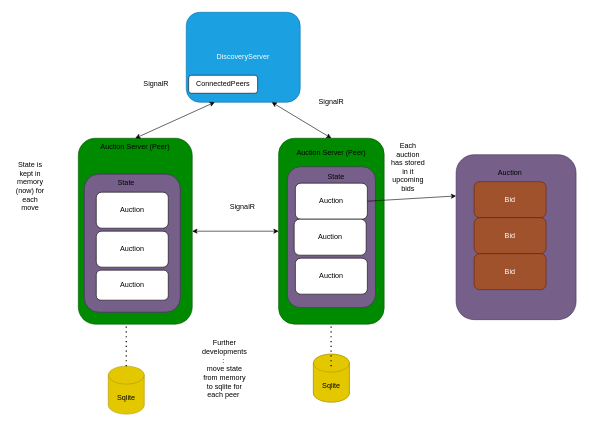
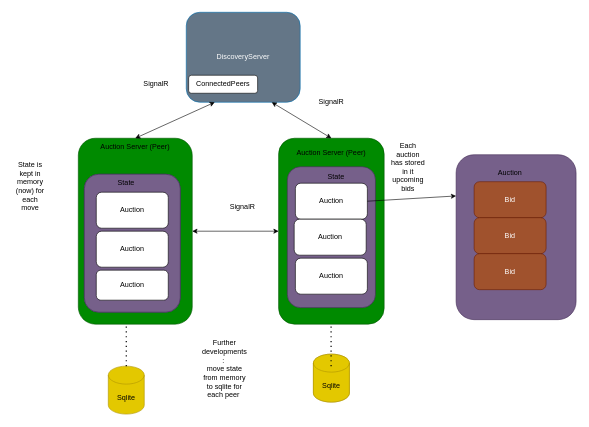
  <mxCell id="0" />
  <mxCell id="1" parent="0" />
  <mxCell id="2" value="" style="rounded=1;whiteSpace=wrap;html=1;fillColor=#76608a;fontColor=#ffffff;strokeColor=#432D57;" vertex="1" parent="1"><mxGeometry x="760" y="257.5" width="200" height="275" as="geometry" /></mxCell>
  <mxCell id="3" value="AuctionServer" style="rounded=1;whiteSpace=wrap;html=1;fillColor=#008a00;fontColor=#ffffff;strokeColor=#005700;" vertex="1" parent="1"><mxGeometry x="130" y="230" width="190" height="310" as="geometry" /></mxCell>
  <mxCell id="4" value="" style="rounded=1;whiteSpace=wrap;html=1;fillColor=#647687;fontColor=#ffffff;strokeColor=#314354;" vertex="1" parent="1"><mxGeometry x="140" y="290" width="160" height="230" as="geometry" /></mxCell>
  <mxCell id="5" value="" style="rounded=1;whiteSpace=wrap;html=1;fillColor=#76608a;fontColor=#ffffff;strokeColor=#432D57;" vertex="1" parent="1"><mxGeometry x="140" y="290" width="160" height="230" as="geometry" /></mxCell>
  <mxCell id="6" value="AuctionServer" style="rounded=1;whiteSpace=wrap;html=1;fillColor=#008a00;fontColor=#ffffff;strokeColor=#005700;" vertex="1" parent="1"><mxGeometry x="464" y="230" width="176" height="310" as="geometry" /></mxCell>
- <mxCell id="7" value="DiscoveryServer" style="rounded=1;whiteSpace=wrap;html=1;fillColor=#1ba1e2;fontColor=#ffffff;strokeColor=#006EAF;" vertex="1" parent="1"><mxGeometry x="310" y="20" width="190" height="150" as="geometry" /></mxCell>
+ <mxCell id="7" value="DiscoveryServer" style="rounded=1;whiteSpace=wrap;html=1;fillColor=#647687;fontColor=#ffffff;strokeColor=#006EAF;" vertex="1" parent="1"><mxGeometry x="310" y="20" width="190" height="150" as="geometry" /></mxCell>
  <mxCell id="8" value="" style="endArrow=classic;startArrow=classic;html=1;exitX=0.5;exitY=0;exitDx=0;exitDy=0;entryX=0.25;entryY=1;entryDx=0;entryDy=0;" edge="1" parent="1" source="3" target="7"><mxGeometry width="50" height="50" relative="1" as="geometry"><mxPoint x="260" y="220" as="sourcePoint" /><mxPoint x="340" y="130" as="targetPoint" /></mxGeometry></mxCell>
  <mxCell id="9" value="" style="endArrow=classic;startArrow=classic;html=1;exitX=1;exitY=0.5;exitDx=0;exitDy=0;entryX=0;entryY=0.5;entryDx=0;entryDy=0;" edge="1" parent="1" source="3" target="6"><mxGeometry width="50" height="50" relative="1" as="geometry"><mxPoint x="380" y="370" as="sourcePoint" /><mxPoint x="430" y="320" as="targetPoint" /></mxGeometry></mxCell>
  <mxCell id="10" value="" style="endArrow=classic;startArrow=classic;html=1;exitX=0.75;exitY=1;exitDx=0;exitDy=0;entryX=0.5;entryY=0;entryDx=0;entryDy=0;" edge="1" parent="1" source="7" target="6"><mxGeometry width="50" height="50" relative="1" as="geometry"><mxPoint x="330" y="270" as="sourcePoint" /><mxPoint x="474" y="270" as="targetPoint" /></mxGeometry></mxCell>
  <mxCell id="11" value="SignalR" style="text;html=1;strokeColor=none;fillColor=none;align=center;verticalAlign=middle;whiteSpace=wrap;rounded=0;" vertex="1" parent="1"><mxGeometry x="230" y="125" width="60" height="30" as="geometry" /></mxCell>
  <mxCell id="12" value="Auction" style="rounded=1;whiteSpace=wrap;html=1;" vertex="1" parent="1"><mxGeometry x="160" y="320" width="120" height="60" as="geometry" /></mxCell>
  <mxCell id="13" value="Auction" style="rounded=1;whiteSpace=wrap;html=1;" vertex="1" parent="1"><mxGeometry x="160" y="385" width="120" height="60" as="geometry" /></mxCell>
  <mxCell id="14" value="Auction" style="rounded=1;whiteSpace=wrap;html=1;" vertex="1" parent="1"><mxGeometry x="160" y="450" width="120" height="50" as="geometry" /></mxCell>
  <mxCell id="15" value="Auction" style="rounded=1;whiteSpace=wrap;html=1;" vertex="1" parent="1"><mxGeometry x="492" y="280" width="120" height="60" as="geometry" /></mxCell>
  <mxCell id="16" value="Auction" style="rounded=1;whiteSpace=wrap;html=1;" vertex="1" parent="1"><mxGeometry x="492" y="360" width="120" height="60" as="geometry" /></mxCell>
  <mxCell id="17" value="Auction" style="rounded=1;whiteSpace=wrap;html=1;" vertex="1" parent="1"><mxGeometry x="492" y="440" width="120" height="50" as="geometry" /></mxCell>
  <mxCell id="18" value="Auction Server (Peer)" style="text;html=1;strokeColor=none;fillColor=none;align=center;verticalAlign=middle;whiteSpace=wrap;rounded=0;" vertex="1" parent="1"><mxGeometry x="165" y="230" width="120" height="30" as="geometry" /></mxCell>
  <mxCell id="19" value="Auction Server (Peer)" style="text;html=1;strokeColor=none;fillColor=none;align=center;verticalAlign=middle;whiteSpace=wrap;rounded=0;" vertex="1" parent="1"><mxGeometry x="492" y="240" width="120" height="30" as="geometry" /></mxCell>
  <mxCell id="20" value="State is kept in memory (now) for each move" style="text;html=1;strokeColor=none;fillColor=none;align=center;verticalAlign=middle;whiteSpace=wrap;rounded=0;" vertex="1" parent="1"><mxGeometry x="20" y="295" width="60" height="30" as="geometry" /></mxCell>
  <mxCell id="21" value="Sqlite" style="shape=cylinder3;whiteSpace=wrap;html=1;boundedLbl=1;backgroundOutline=1;size=15;fillColor=#e3c800;fontColor=#000000;strokeColor=#B09500;" vertex="1" parent="1"><mxGeometry x="180" y="610" width="60" height="80" as="geometry" /></mxCell>
  <mxCell id="22" value="" style="shape=cylinder3;whiteSpace=wrap;html=1;boundedLbl=1;backgroundOutline=1;size=15;fillColor=#e3c800;fontColor=#000000;strokeColor=#B09500;" vertex="1" parent="1"><mxGeometry x="522" y="590" width="60" height="80" as="geometry" /></mxCell>
  <mxCell id="23" value="" style="rounded=1;whiteSpace=wrap;html=1;fillColor=#76608a;fontColor=#ffffff;strokeColor=#432D57;" vertex="1" parent="1"><mxGeometry x="478.5" y="277.5" width="147" height="235" as="geometry" /></mxCell>
  <mxCell id="24" value="Auction" style="rounded=1;whiteSpace=wrap;html=1;" vertex="1" parent="1"><mxGeometry x="492" y="305" width="120" height="60" as="geometry" /></mxCell>
  <mxCell id="25" value="Auction" style="rounded=1;whiteSpace=wrap;html=1;" vertex="1" parent="1"><mxGeometry x="490" y="365" width="120" height="60" as="geometry" /></mxCell>
  <mxCell id="26" value="Auction" style="rounded=1;whiteSpace=wrap;html=1;" vertex="1" parent="1"><mxGeometry x="492" y="430" width="120" height="60" as="geometry" /></mxCell>
  <mxCell id="27" value="State" style="text;html=1;strokeColor=none;fillColor=none;align=center;verticalAlign=middle;whiteSpace=wrap;rounded=0;" vertex="1" parent="1"><mxGeometry x="180" y="290" width="60" height="30" as="geometry" /></mxCell>
  <mxCell id="28" value="State" style="text;html=1;strokeColor=none;fillColor=none;align=center;verticalAlign=middle;whiteSpace=wrap;rounded=0;" vertex="1" parent="1"><mxGeometry x="530" y="280" width="60" height="30" as="geometry" /></mxCell>
  <mxCell id="29" value="" style="endArrow=none;dashed=1;html=1;dashPattern=1 3;strokeWidth=2;exitX=0.5;exitY=0;exitDx=0;exitDy=0;exitPerimeter=0;entryX=0.421;entryY=1.01;entryDx=0;entryDy=0;entryPerimeter=0;" edge="1" parent="1" source="21" target="3"><mxGeometry width="50" height="50" relative="1" as="geometry"><mxPoint x="380" y="370" as="sourcePoint" /><mxPoint x="430" y="320" as="targetPoint" /></mxGeometry></mxCell>
  <mxCell id="30" value="Sqlite" style="shape=cylinder3;whiteSpace=wrap;html=1;boundedLbl=1;backgroundOutline=1;size=15;fillColor=#e3c800;fontColor=#000000;strokeColor=#B09500;" vertex="1" parent="1"><mxGeometry x="522" y="590" width="60" height="80" as="geometry" /></mxCell>
  <mxCell id="31" value="" style="endArrow=none;dashed=1;html=1;dashPattern=1 3;strokeWidth=2;exitX=0.5;exitY=0;exitDx=0;exitDy=0;exitPerimeter=0;entryX=0.421;entryY=1.01;entryDx=0;entryDy=0;entryPerimeter=0;" edge="1" parent="1"><mxGeometry width="50" height="50" relative="1" as="geometry"><mxPoint x="551.51" y="610" as="sourcePoint" /><mxPoint x="551.5" y="543.1" as="targetPoint" /></mxGeometry></mxCell>
  <mxCell id="32" value="Further developments :&amp;nbsp;&lt;br&gt;move state from memory to sqlite for each peer&amp;nbsp;" style="text;html=1;strokeColor=none;fillColor=none;align=center;verticalAlign=middle;whiteSpace=wrap;rounded=0;" vertex="1" parent="1"><mxGeometry x="344" y="600" width="60" height="30" as="geometry" /></mxCell>
  <mxCell id="33" value="SignalR" style="text;html=1;strokeColor=none;fillColor=none;align=center;verticalAlign=middle;whiteSpace=wrap;rounded=0;" vertex="1" parent="1"><mxGeometry x="374" y="330" width="60" height="30" as="geometry" /></mxCell>
  <mxCell id="34" value="SignalR" style="text;html=1;strokeColor=none;fillColor=none;align=center;verticalAlign=middle;whiteSpace=wrap;rounded=0;" vertex="1" parent="1"><mxGeometry x="522" y="155" width="60" height="30" as="geometry" /></mxCell>
  <mxCell id="35" value="ConnectedPeers" style="rounded=1;whiteSpace=wrap;html=1;" vertex="1" parent="1"><mxGeometry x="314" y="125" width="115" height="30" as="geometry" /></mxCell>
  <mxCell id="36" value="Bid" style="rounded=1;whiteSpace=wrap;html=1;fillColor=#a0522d;fontColor=#ffffff;strokeColor=#6D1F00;" vertex="1" parent="1"><mxGeometry x="790" y="302.5" width="120" height="60" as="geometry" /></mxCell>
  <mxCell id="37" value="Bid" style="rounded=1;whiteSpace=wrap;html=1;fillColor=#a0522d;fontColor=#ffffff;strokeColor=#6D1F00;" vertex="1" parent="1"><mxGeometry x="790" y="362.5" width="120" height="60" as="geometry" /></mxCell>
  <mxCell id="38" value="Bid" style="rounded=1;whiteSpace=wrap;html=1;fillColor=#a0522d;fontColor=#ffffff;strokeColor=#6D1F00;" vertex="1" parent="1"><mxGeometry x="790" y="422.5" width="120" height="60" as="geometry" /></mxCell>
  <mxCell id="39" value="Auction" style="text;html=1;strokeColor=none;fillColor=none;align=center;verticalAlign=middle;whiteSpace=wrap;rounded=0;" vertex="1" parent="1"><mxGeometry x="820" y="272.5" width="60" height="30" as="geometry" /></mxCell>
  <mxCell id="40" value="" style="endArrow=classic;html=1;exitX=1;exitY=0.5;exitDx=0;exitDy=0;entryX=0;entryY=0.25;entryDx=0;entryDy=0;" edge="1" parent="1" source="24" target="2"><mxGeometry width="50" height="50" relative="1" as="geometry"><mxPoint x="740" y="420" as="sourcePoint" /><mxPoint x="790" y="370" as="targetPoint" /></mxGeometry></mxCell>
  <mxCell id="41" value="Each auction has stored in it upcoming bids" style="text;html=1;strokeColor=none;fillColor=none;align=center;verticalAlign=middle;whiteSpace=wrap;rounded=0;" vertex="1" parent="1"><mxGeometry x="650" y="250" width="60" height="55" as="geometry" /></mxCell>
